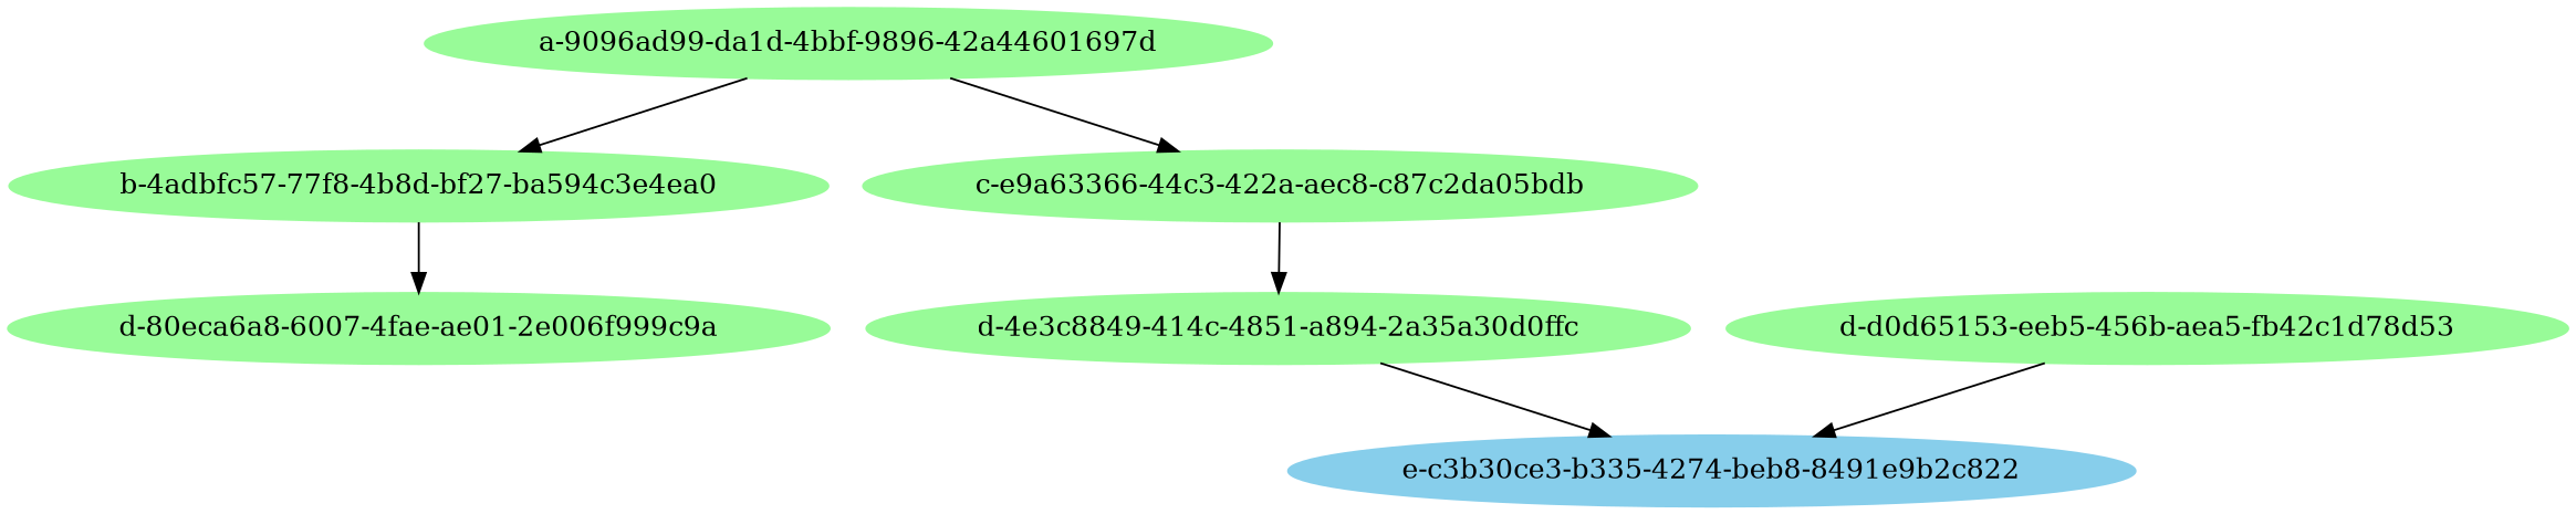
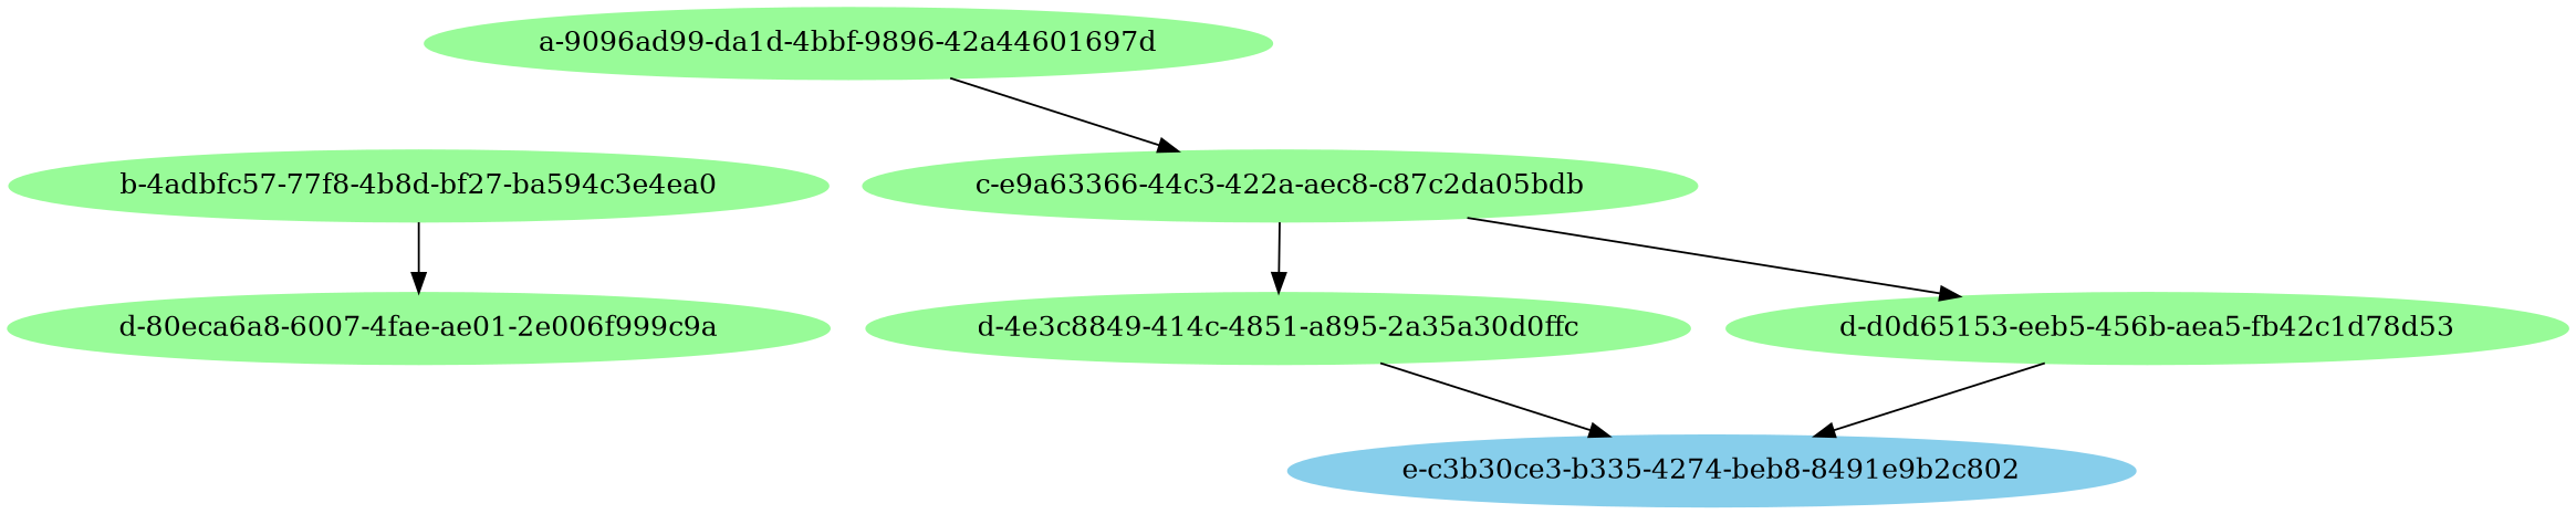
  digraph {
    node [color=palegreen style=filled]
    n1 [label="b-4adbfc57-77f8-4b8d-bf27-ba594c3e4ea0"]
    "a-9096ad99-da1d-4bbf-9896-42a44601697d"
    n3 [label="c-e9a63366-44c3-422a-aec8-c87c2da05bdb"]
    n4 [label="d-80eca6a8-6007-4fae-ae01-2e006f999c9a"]
-   "d-4e3c8849-414c-4851-a895-2a35a30d0ffc" [label="d-4e3c8849-414c-4851-a894-2a35a30d0ffc"]
+   "d-4e3c8849-414c-4851-a895-2a35a30d0ffc"
    "d-d0d65153-eeb5-456b-aea5-fb42c1d78d53"
-   "e-c3b30ce3-b335-4274-beb8-8491e9b2c822" [color=skyblue]
+   "e-c3b30ce3-b335-4274-beb8-8491e9b2c822" [color=skyblue label="e-c3b30ce3-b335-4274-beb8-8491e9b2c802"]
    n1 -> n4
-   "a-9096ad99-da1d-4bbf-9896-42a44601697d" -> n1
    "a-9096ad99-da1d-4bbf-9896-42a44601697d" -> n3
    n3 -> "d-4e3c8849-414c-4851-a895-2a35a30d0ffc"
+   n3 -> "d-d0d65153-eeb5-456b-aea5-fb42c1d78d53"
    "d-4e3c8849-414c-4851-a895-2a35a30d0ffc" -> "e-c3b30ce3-b335-4274-beb8-8491e9b2c822"
    "d-d0d65153-eeb5-456b-aea5-fb42c1d78d53" -> "e-c3b30ce3-b335-4274-beb8-8491e9b2c822"
  }
